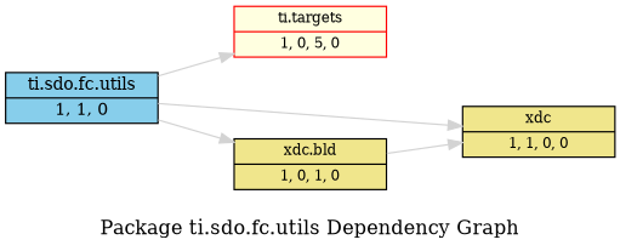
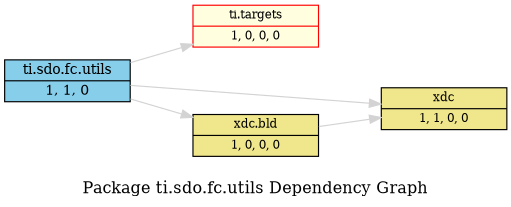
  digraph {
    concentrate=true
    label="\nPackage ti.sdo.fc.utils Dependency Graph"
    rankdir=LR
    ranksep=.75
    node [color=black fillcolor=khaki fixedsize=true font=Helvetica fontsize=10 shape=record style=filled]
    edge [color=lightgrey style=solid]
    n1 [fillcolor=skyblue fontsize=12 label="ti.sdo.fc.utils|1, 1, 0" width=1.5]
-   n2 [color=red fillcolor=lightyellow label="ti.targets|1, 0, 5, 0" width=1.5]
+   n2 [color=red fillcolor=lightyellow label="ti.targets|1, 0, 0, 0" width=1.5]
    n3 [label="xdc|1, 1, 0, 0" width=1.5]
-   n4 [label="xdc.bld|1, 0, 1, 0" width=1.5]
+   n4 [label="xdc.bld|1, 0, 0, 0" width=1.5]
    n1 -> n2
    n1 -> n3
    n1 -> n4
    n4 -> n3
  }
